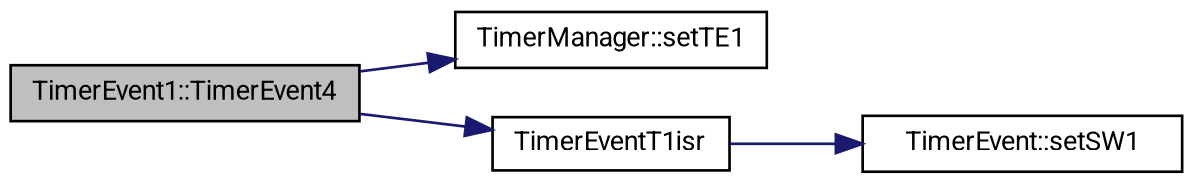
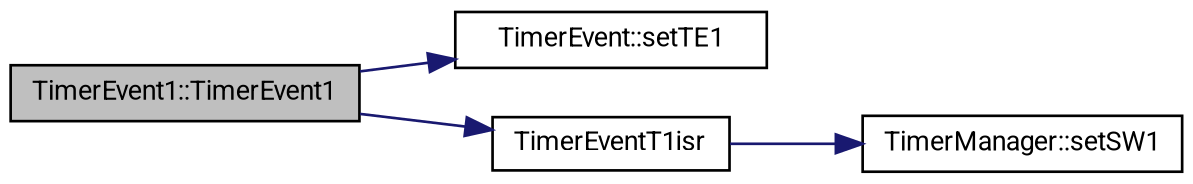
  digraph {
    fontname=Roboto
    rankdir=LR
    node [color=black fillcolor=white fontname=Roboto fontsize=10 shape=record style=filled]
    edge [color=midnightblue fontname=Roboto fontsize=10 labelfontname=Helvetica labelfontsize=10 style=solid]
-   n1 [fillcolor=grey75 fontcolor=black height=0.2 label="TimerEvent1::TimerEvent4" width=0.4]
-   n2 [height=0.2 label="TimerManager::setTE1" width=0.4]
+   n1 [fillcolor=grey75 fontcolor=black height=0.2 label="TimerEvent1::TimerEvent1" width=0.4]
+   n2 [height=0.2 label="TimerEvent::setTE1" width=0.4]
    n3 [height=0.2 label=TimerEventT1isr width=0.4]
-   n4 [height=0.2 label="TimerEvent::setSW1" width=0.4]
+   n4 [height=0.2 label="TimerManager::setSW1" width=0.4]
    n1 -> n2
    n1 -> n3
    n3 -> n4
  }
